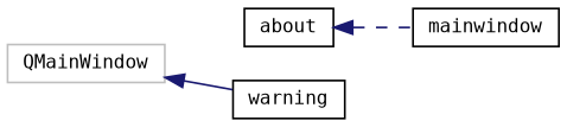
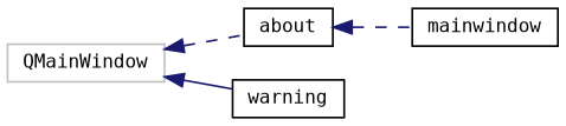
  digraph {
    fontname="DejaVu Sans Mono"
    rankdir=LR
    node [color=black fillcolor=white fontname="DejaVu Sans Mono" fontsize=10 shape=record style=filled]
    edge [color=midnightblue dir=back fontname="DejaVu Sans Mono" fontsize=10 labelfontname=Helvetica labelfontsize=10 style=dashed]
    n1 [color=grey75 height=0.2 label=QMainWindow width=0.4]
    n2 [height=0.2 label=about width=0.4]
    n3 [height=0.2 label=warning width=0.4]
    n4 [height=0.2 label=mainwindow width=0.4]
+   n1 -> n2
    n1 -> n3 [style=solid]
    n2 -> n4
  }
